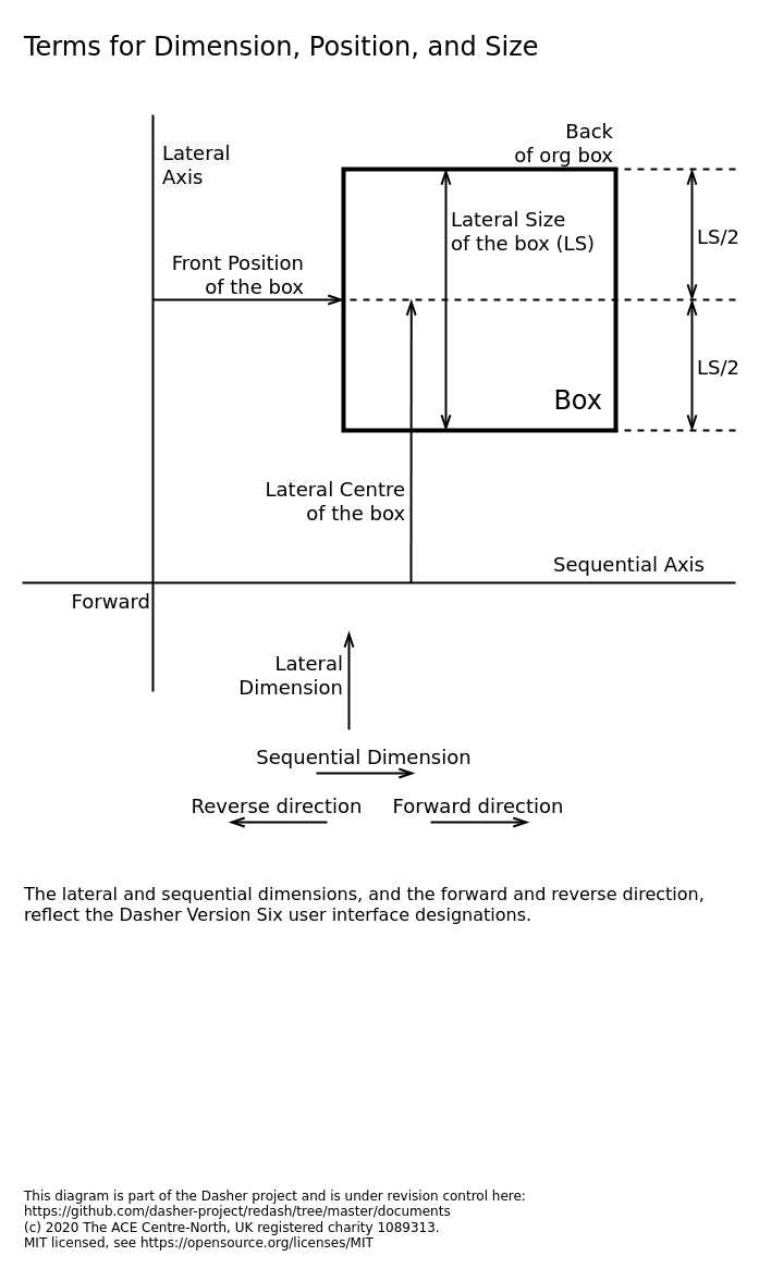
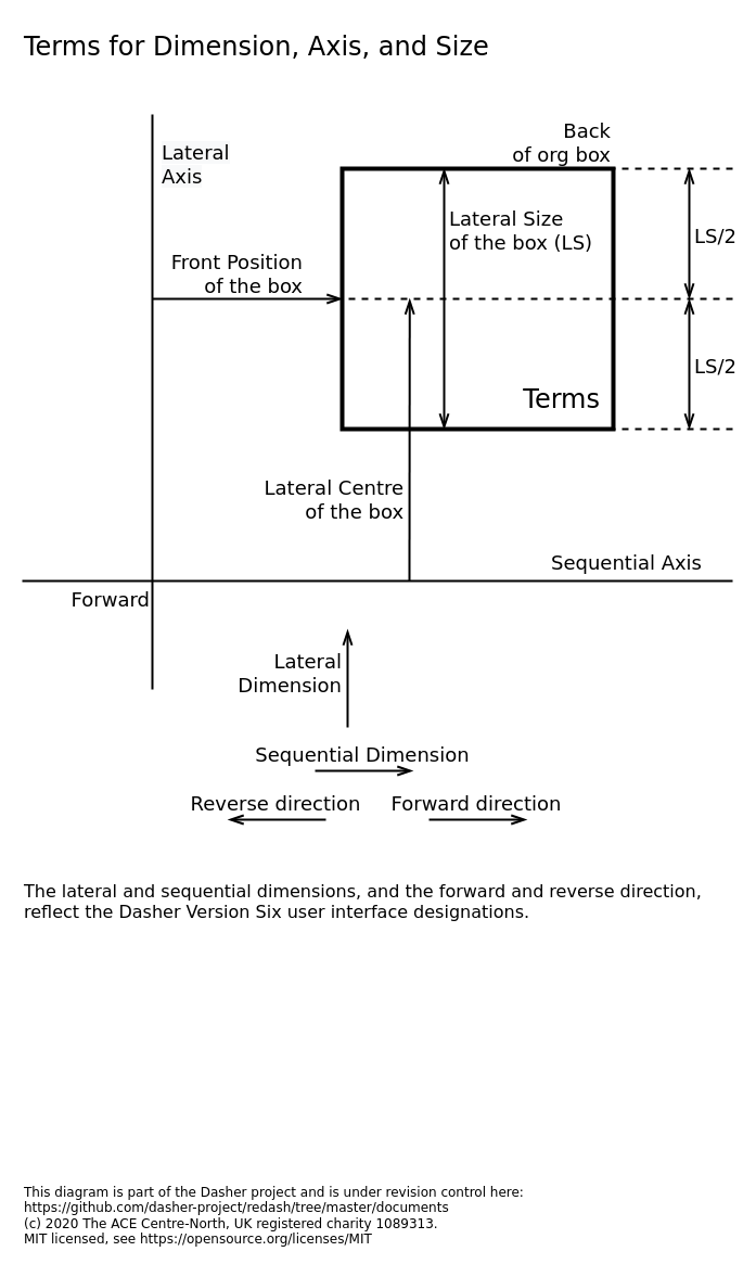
  <mxCell id="0" />
  <mxCell id="1" parent="0" />
- <mxCell id="2" value="Box" style="rounded=0;shadow=0;comic=0;labelBackgroundColor=none;strokeColor=#000000;strokeWidth=4;fillColor=none;fontFamily=DejaVu Sans;fontSize=24;fontColor=#000000;align=right;arcSize=20;spacingTop=10;spacingLeft=10;spacing=2;spacingBottom=10;spacingRight=10;points=[[0.2, 0], [0.4, 0], [0.6, 0], [0.8, 0], [0.5,1]];whiteSpace=wrap;verticalAlign=bottom;" parent="1" vertex="1"><mxGeometry x="315" y="155" width="250" height="240" as="geometry" /></mxCell>
+ <mxCell id="2" value="Terms" style="rounded=0;shadow=0;comic=0;labelBackgroundColor=none;strokeColor=#000000;strokeWidth=4;fillColor=none;fontFamily=DejaVu Sans;fontSize=24;fontColor=#000000;align=right;arcSize=20;spacingTop=10;spacingLeft=10;spacing=2;spacingBottom=10;spacingRight=10;points=[[0.2, 0], [0.4, 0], [0.6, 0], [0.8, 0], [0.5,1]];whiteSpace=wrap;verticalAlign=bottom;" parent="1" vertex="1"><mxGeometry x="315" y="155" width="250" height="240" as="geometry" /></mxCell>
  <mxCell id="3" value="&lt;span style=&quot;color: rgb(0 , 0 , 0) ; font-family: &amp;quot;dejavu sans&amp;quot; ; font-size: 18px ; font-style: normal ; font-weight: 400 ; letter-spacing: normal ; text-indent: 0px ; text-transform: none ; word-spacing: 0px ; background-color: rgb(248 , 249 , 250) ; display: inline ; float: none&quot;&gt;Lateral&lt;br&gt;Axis&lt;/span&gt;" style="endArrow=none;html=1;fontSize=18;strokeWidth=2;endFill=0;endSize=10;labelBackgroundColor=none;spacingTop=0;align=left;rounded=0;elbow=vertical;fontFamily=DejaVu Sans;startArrow=none;startFill=0;strokeColor=#000000;spacing=9;verticalAlign=top;" parent="1" edge="1"><mxGeometry x="-0.962" width="50" height="50" relative="1" as="geometry"><mxPoint x="140" y="105" as="sourcePoint" /><mxPoint x="140" y="635" as="targetPoint" /><mxPoint y="1" as="offset" /></mxGeometry></mxCell>
  <mxCell id="4" value="Sequential Axis" style="endArrow=none;html=1;fontSize=18;strokeWidth=2;endFill=0;endSize=10;labelBackgroundColor=none;spacingTop=0;align=right;rounded=0;elbow=vertical;fontFamily=DejaVu Sans;startArrow=none;startFill=0;verticalAlign=bottom;spacing=5;" parent="1" edge="1"><mxGeometry x="-0.928" width="50" height="50" relative="1" as="geometry"><mxPoint x="675" y="535" as="sourcePoint" /><mxPoint x="20" y="535" as="targetPoint" /><mxPoint as="offset" /></mxGeometry></mxCell>
  <mxCell id="5" value="Forward" style="rounded=0;shadow=0;comic=0;labelBackgroundColor=none;strokeWidth=2;fillColor=none;fontFamily=DejaVu Sans;fontSize=18;fontColor=#000000;align=right;arcSize=20;spacingTop=0;spacingLeft=0;spacing=2;spacingBottom=0;spacingRight=0;points=[[0.2, 0], [0.4, 0], [0.6, 0], [0.8, 0], [0.5,1]];strokeColor=none;verticalAlign=top;" parent="1" vertex="1"><mxGeometry x="40" y="535" width="100" height="30" as="geometry" /></mxCell>
  <mxCell id="6" value="" style="endArrow=none;html=1;fontSize=18;strokeWidth=2;endFill=0;endSize=10;labelBackgroundColor=none;spacingTop=-55;align=left;rounded=0;elbow=vertical;fontFamily=DejaVu Sans;startArrow=none;startFill=0;dashed=1;" parent="1" edge="1"><mxGeometry width="50" height="50" relative="1" as="geometry"><mxPoint x="675" y="155" as="sourcePoint" /><mxPoint x="565" y="155" as="targetPoint" /></mxGeometry></mxCell>
  <mxCell id="7" value="" style="endArrow=none;html=1;fontSize=18;strokeWidth=2;endFill=0;endSize=10;labelBackgroundColor=none;spacingTop=-55;align=left;rounded=0;elbow=vertical;fontFamily=DejaVu Sans;startArrow=none;startFill=0;dashed=1;" parent="1" edge="1"><mxGeometry width="50" height="50" relative="1" as="geometry"><mxPoint x="675" y="275" as="sourcePoint" /><mxPoint x="315" y="275" as="targetPoint" /></mxGeometry></mxCell>
  <mxCell id="8" value="Lateral&#10;Dimension" style="endArrow=openThin;fontSize=18;strokeWidth=2;endFill=0;endSize=10;labelBackgroundColor=none;spacingTop=0;align=right;rounded=0;elbow=vertical;fontFamily=DejaVu Sans;startArrow=none;startFill=0;startSize=10;verticalAlign=middle;spacing=5;" parent="1" edge="1"><mxGeometry x="0.111" width="50" height="50" relative="1" as="geometry"><mxPoint x="320" y="670" as="sourcePoint" /><mxPoint x="320" y="580" as="targetPoint" /><mxPoint y="-1" as="offset" /></mxGeometry></mxCell>
  <mxCell id="9" value="Lateral Size&#10;of the box (LS)" style="endArrow=openThin;fontSize=18;strokeWidth=2;endFill=0;endSize=10;labelBackgroundColor=none;spacingTop=0;align=left;rounded=0;elbow=vertical;fontFamily=DejaVu Sans;startArrow=openThin;startFill=0;startSize=10;verticalAlign=bottom;spacing=5;" parent="1" edge="1"><mxGeometry x="0.304" width="50" height="50" relative="1" as="geometry"><mxPoint x="409" y="395" as="sourcePoint" /><mxPoint x="409" y="155" as="targetPoint" /><mxPoint y="-1" as="offset" /></mxGeometry></mxCell>
- <mxCell id="10" value="Terms for Dimension, Position, and Size" style="rounded=0;shadow=0;comic=0;labelBackgroundColor=none;strokeWidth=2;fillColor=none;fontFamily=DejaVu Sans;fontSize=24;fontColor=#000000;align=left;arcSize=20;spacingTop=0;spacingLeft=0;spacing=2;spacingBottom=0;spacingRight=0;points=[[0.2, 0], [0.4, 0], [0.6, 0], [0.8, 0], [0.5,1]];strokeColor=none;" parent="1" vertex="1"><mxGeometry x="20" y="20" width="490" height="40" as="geometry" /></mxCell>
+ <mxCell id="10" value="Terms for Dimension, Axis, and Size" style="rounded=0;shadow=0;comic=0;labelBackgroundColor=none;strokeWidth=2;fillColor=none;fontFamily=DejaVu Sans;fontSize=24;fontColor=#000000;align=left;arcSize=20;spacingTop=0;spacingLeft=0;spacing=2;spacingBottom=0;spacingRight=0;points=[[0.2, 0], [0.4, 0], [0.6, 0], [0.8, 0], [0.5,1]];strokeColor=none;" parent="1" vertex="1"><mxGeometry x="20" y="20" width="490" height="40" as="geometry" /></mxCell>
  <mxCell id="11" value="This diagram is part of the Dasher project and is under revision control here:&#10;https://github.com/dasher-project/redash/tree/master/documents&#10;(c) 2020 The ACE Centre-North, UK registered charity 1089313.&#10;MIT licensed, see https://opensource.org/licenses/MIT&#10;" style="rounded=0;shadow=0;comic=0;labelBackgroundColor=none;strokeWidth=2;fillColor=none;fontFamily=DejaVu Sans;fontSize=12;fontColor=#000000;align=left;arcSize=20;spacingTop=0;spacingLeft=0;spacing=2;spacingBottom=0;spacingRight=0;points=[[0.2, 0], [0.4, 0], [0.6, 0], [0.8, 0], [0.5,1]];strokeColor=none;whiteSpace=wrap;verticalAlign=top;" parent="1" vertex="1"><mxGeometry x="20" y="1085" width="640" height="70" as="geometry" /></mxCell>
  <mxCell id="12" value="Sequential Dimension" style="endArrow=openThin;fontSize=18;strokeWidth=2;endFill=0;endSize=10;labelBackgroundColor=none;spacingTop=0;align=center;rounded=0;elbow=vertical;fontFamily=DejaVu Sans;startArrow=none;startFill=0;startSize=10;verticalAlign=bottom;spacing=5;" parent="1" edge="1"><mxGeometry x="-0.027" width="50" height="50" relative="1" as="geometry"><mxPoint x="290" y="710" as="sourcePoint" /><mxPoint x="380" y="710" as="targetPoint" /><mxPoint as="offset" /></mxGeometry></mxCell>
  <mxCell id="13" value="Lateral Centre&#10;of the box" style="endArrow=openThin;fontSize=18;strokeWidth=2;endFill=0;endSize=10;labelBackgroundColor=none;spacingTop=0;align=right;rounded=0;elbow=vertical;fontFamily=DejaVu Sans;startArrow=none;startFill=0;startSize=10;verticalAlign=bottom;entryX=0.353;entryY=0.5;entryDx=0;entryDy=0;entryPerimeter=0;spacing=5;" parent="1" edge="1"><mxGeometry x="-0.633" width="50" height="50" relative="1" as="geometry"><mxPoint x="377" y="535" as="sourcePoint" /><mxPoint x="377.25" y="275" as="targetPoint" /><mxPoint y="-1" as="offset" /></mxGeometry></mxCell>
  <mxCell id="14" value="Front Position&#10;of the box" style="endArrow=openThin;fontSize=18;strokeWidth=2;endFill=0;endSize=10;labelBackgroundColor=none;spacingTop=0;align=right;rounded=0;elbow=vertical;fontFamily=DejaVu Sans;startArrow=none;startFill=0;startSize=10;verticalAlign=bottom;" parent="1" target="2" edge="1"><mxGeometry x="0.625" width="50" height="50" relative="1" as="geometry"><mxPoint x="140" y="275" as="sourcePoint" /><mxPoint x="375" y="365" as="targetPoint" /><mxPoint x="-1" as="offset" /></mxGeometry></mxCell>
  <mxCell id="15" value="" style="endArrow=none;html=1;fontSize=18;strokeWidth=2;endFill=0;endSize=10;labelBackgroundColor=none;spacingTop=-55;align=left;rounded=0;elbow=vertical;fontFamily=DejaVu Sans;startArrow=none;startFill=0;dashed=1;" parent="1" edge="1"><mxGeometry width="50" height="50" relative="1" as="geometry"><mxPoint x="675" y="395" as="sourcePoint" /><mxPoint x="565" y="395" as="targetPoint" /></mxGeometry></mxCell>
  <mxCell id="16" value="LS/2" style="endArrow=openThin;fontSize=18;strokeWidth=2;endFill=0;endSize=10;labelBackgroundColor=none;spacingTop=0;align=left;rounded=0;elbow=vertical;fontFamily=DejaVu Sans;startArrow=openThin;startFill=0;startSize=10;verticalAlign=bottom;spacing=5;" parent="1" edge="1"><mxGeometry x="0.304" width="50" height="50" relative="1" as="geometry"><mxPoint x="635" y="155" as="sourcePoint" /><mxPoint x="635" y="275" as="targetPoint" /><mxPoint y="-1" as="offset" /></mxGeometry></mxCell>
  <mxCell id="17" value="LS/2" style="endArrow=openThin;fontSize=18;strokeWidth=2;endFill=0;endSize=10;labelBackgroundColor=none;spacingTop=0;align=left;rounded=0;elbow=vertical;fontFamily=DejaVu Sans;startArrow=openThin;startFill=0;startSize=10;verticalAlign=bottom;spacing=5;" parent="1" edge="1"><mxGeometry x="0.304" width="50" height="50" relative="1" as="geometry"><mxPoint x="635" y="275" as="sourcePoint" /><mxPoint x="635" y="395" as="targetPoint" /><mxPoint y="-1" as="offset" /></mxGeometry></mxCell>
  <mxCell id="18" value="Back&#10;of org box" style="rounded=0;shadow=0;comic=0;labelBackgroundColor=none;strokeWidth=2;fillColor=none;fontFamily=DejaVu Sans;fontSize=18;fontColor=#000000;align=right;arcSize=20;spacingTop=0;spacingLeft=0;spacing=2;spacingBottom=0;spacingRight=0;points=[[0.2, 0], [0.4, 0], [0.6, 0], [0.8, 0], [0.5,1]];strokeColor=none;" parent="1" vertex="1"><mxGeometry x="495" y="115" width="70" height="30" as="geometry" /></mxCell>
  <mxCell id="19" value="The lateral and sequential dimensions, and the forward and reverse direction, reflect the Dasher Version Six user interface designations." style="rounded=0;shadow=0;comic=0;labelBackgroundColor=none;strokeWidth=2;fillColor=none;fontFamily=DejaVu Sans;fontSize=16;fontColor=#000000;align=left;arcSize=20;spacingTop=0;spacingLeft=0;spacing=2;spacingBottom=0;spacingRight=0;points=[[0.2, 0], [0.4, 0], [0.6, 0], [0.8, 0], [0.5,1]];strokeColor=none;whiteSpace=wrap;verticalAlign=top;html=1;" parent="1" vertex="1"><mxGeometry x="20" y="805" width="640" height="250" as="geometry" /></mxCell>
  <mxCell id="20" value="Forward direction" style="endArrow=openThin;fontSize=18;strokeWidth=2;endFill=0;endSize=10;labelBackgroundColor=none;spacingTop=0;align=center;rounded=0;elbow=vertical;fontFamily=DejaVu Sans;startArrow=none;startFill=0;startSize=10;verticalAlign=bottom;spacing=5;" parent="1" edge="1"><mxGeometry x="-0.027" width="50" height="50" relative="1" as="geometry"><mxPoint x="395" y="755" as="sourcePoint" /><mxPoint x="485" y="755" as="targetPoint" /><mxPoint as="offset" /></mxGeometry></mxCell>
  <mxCell id="21" value="Reverse direction" style="endArrow=none;fontSize=18;strokeWidth=2;endFill=0;endSize=10;labelBackgroundColor=none;spacingTop=0;align=center;rounded=0;elbow=vertical;fontFamily=DejaVu Sans;startArrow=openThin;startFill=0;startSize=10;verticalAlign=bottom;spacing=5;" parent="1" edge="1"><mxGeometry x="-0.027" width="50" height="50" relative="1" as="geometry"><mxPoint x="210" y="755" as="sourcePoint" /><mxPoint x="300" y="755" as="targetPoint" /><mxPoint as="offset" /></mxGeometry></mxCell>
